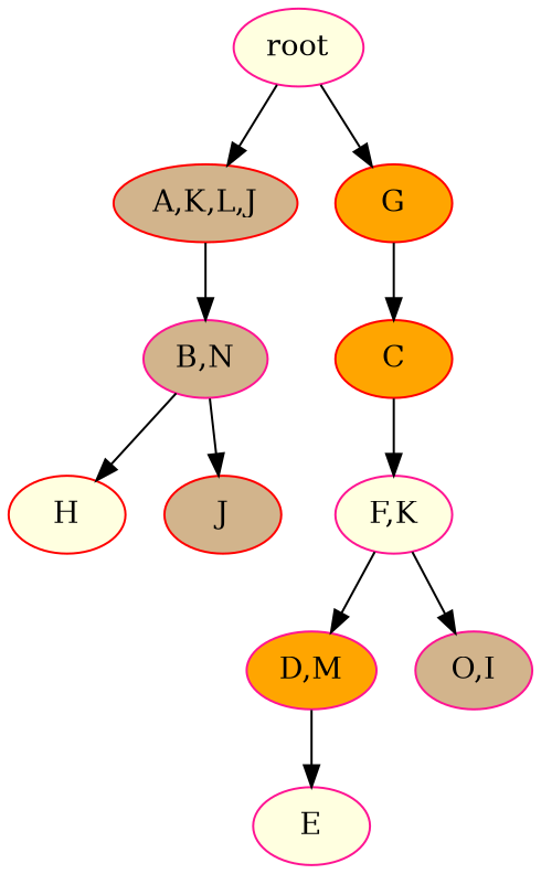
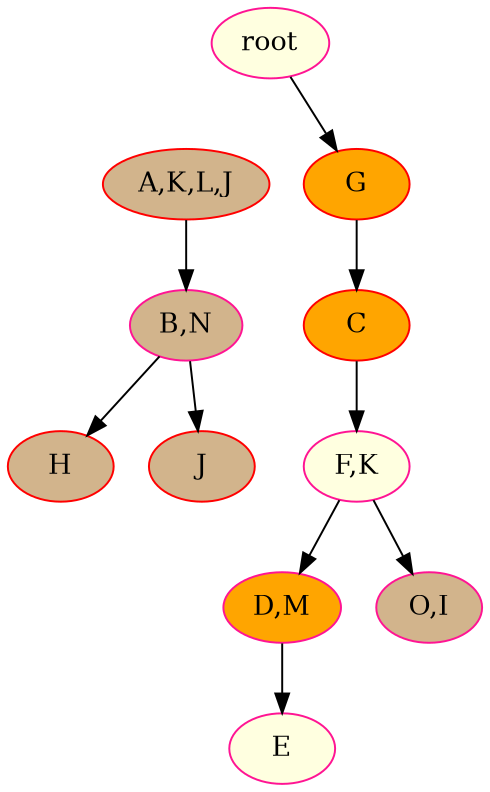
  strict digraph {
    node [color=deeppink fillcolor=tan style=filled]
    n1 [fillcolor=lightyellow label=root]
    n2 [color=red label="A,K,L,J"]
    n3 [color=red fillcolor=orange label=G]
    n4 [label="B,N"]
    n5 [color=red fillcolor=orange label=C]
-   n6 [color=red fillcolor=lightyellow label=H]
+   n6 [color=red label=H]
    n7 [color=red label=J]
    n8 [fillcolor=lightyellow label="F,K"]
    n9 [fillcolor=orange label="D,M"]
    n10 [label="O,I"]
    n11 [fillcolor=lightyellow label=E]
-   n1 -> n2
    n1 -> n3
    n2 -> n4
    n3 -> n5
    n4 -> n6
    n4 -> n7
    n5 -> n8
    n8 -> n9
    n8 -> n10
    n9 -> n11
  }
